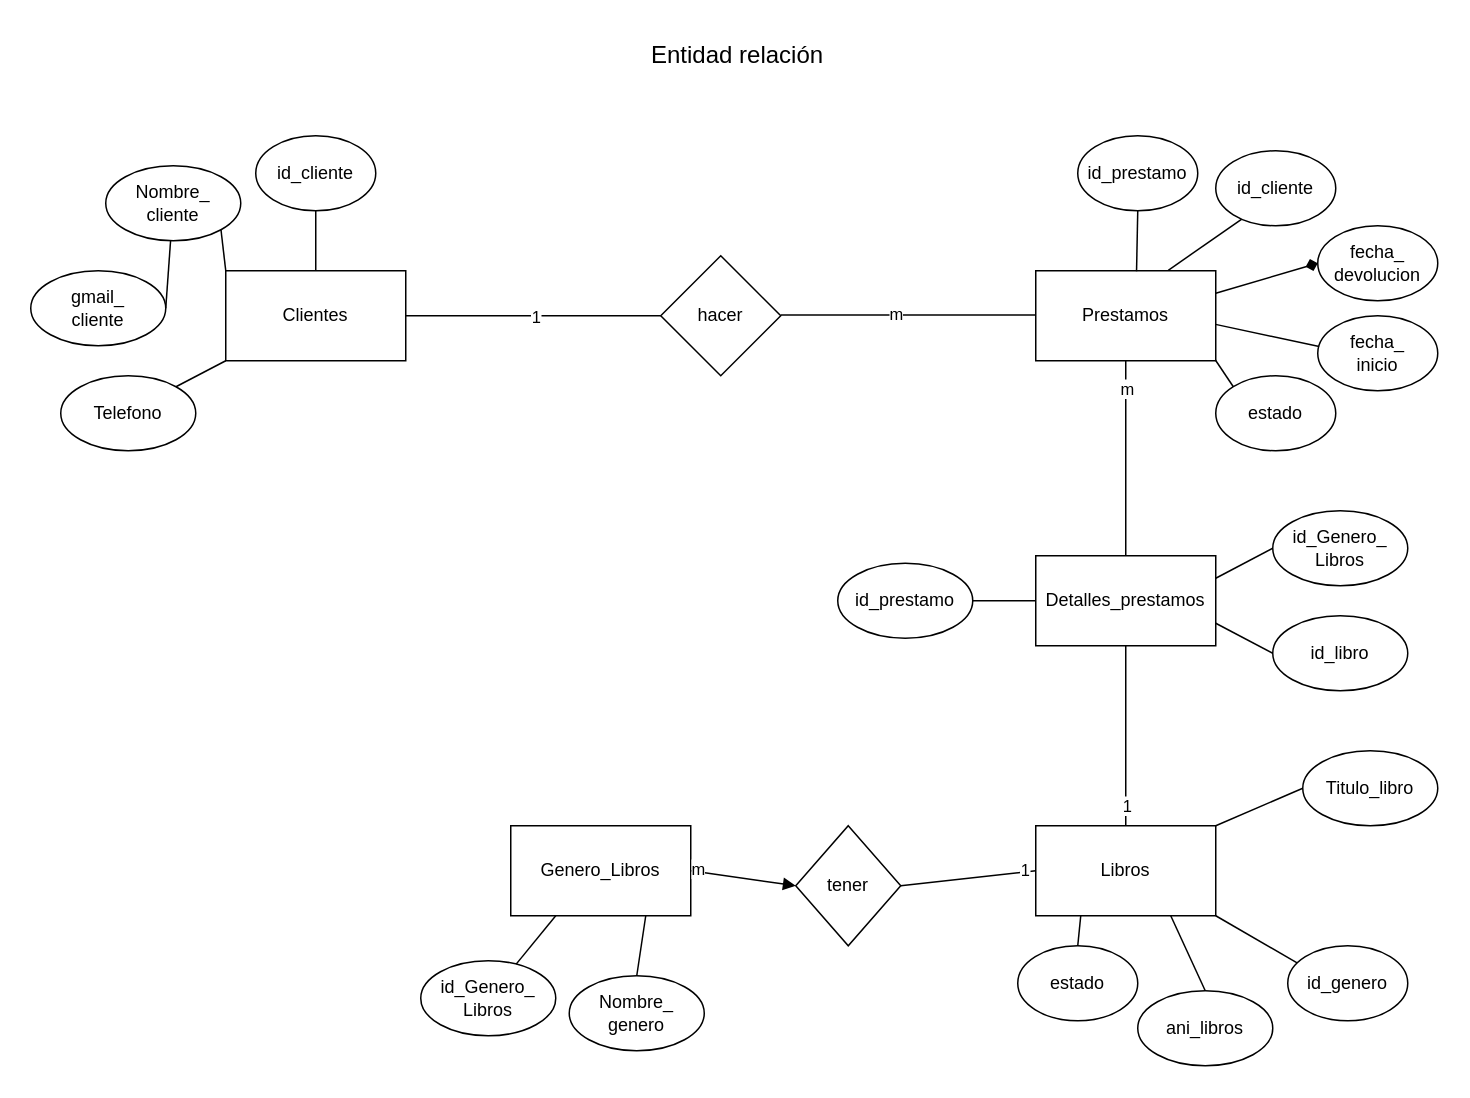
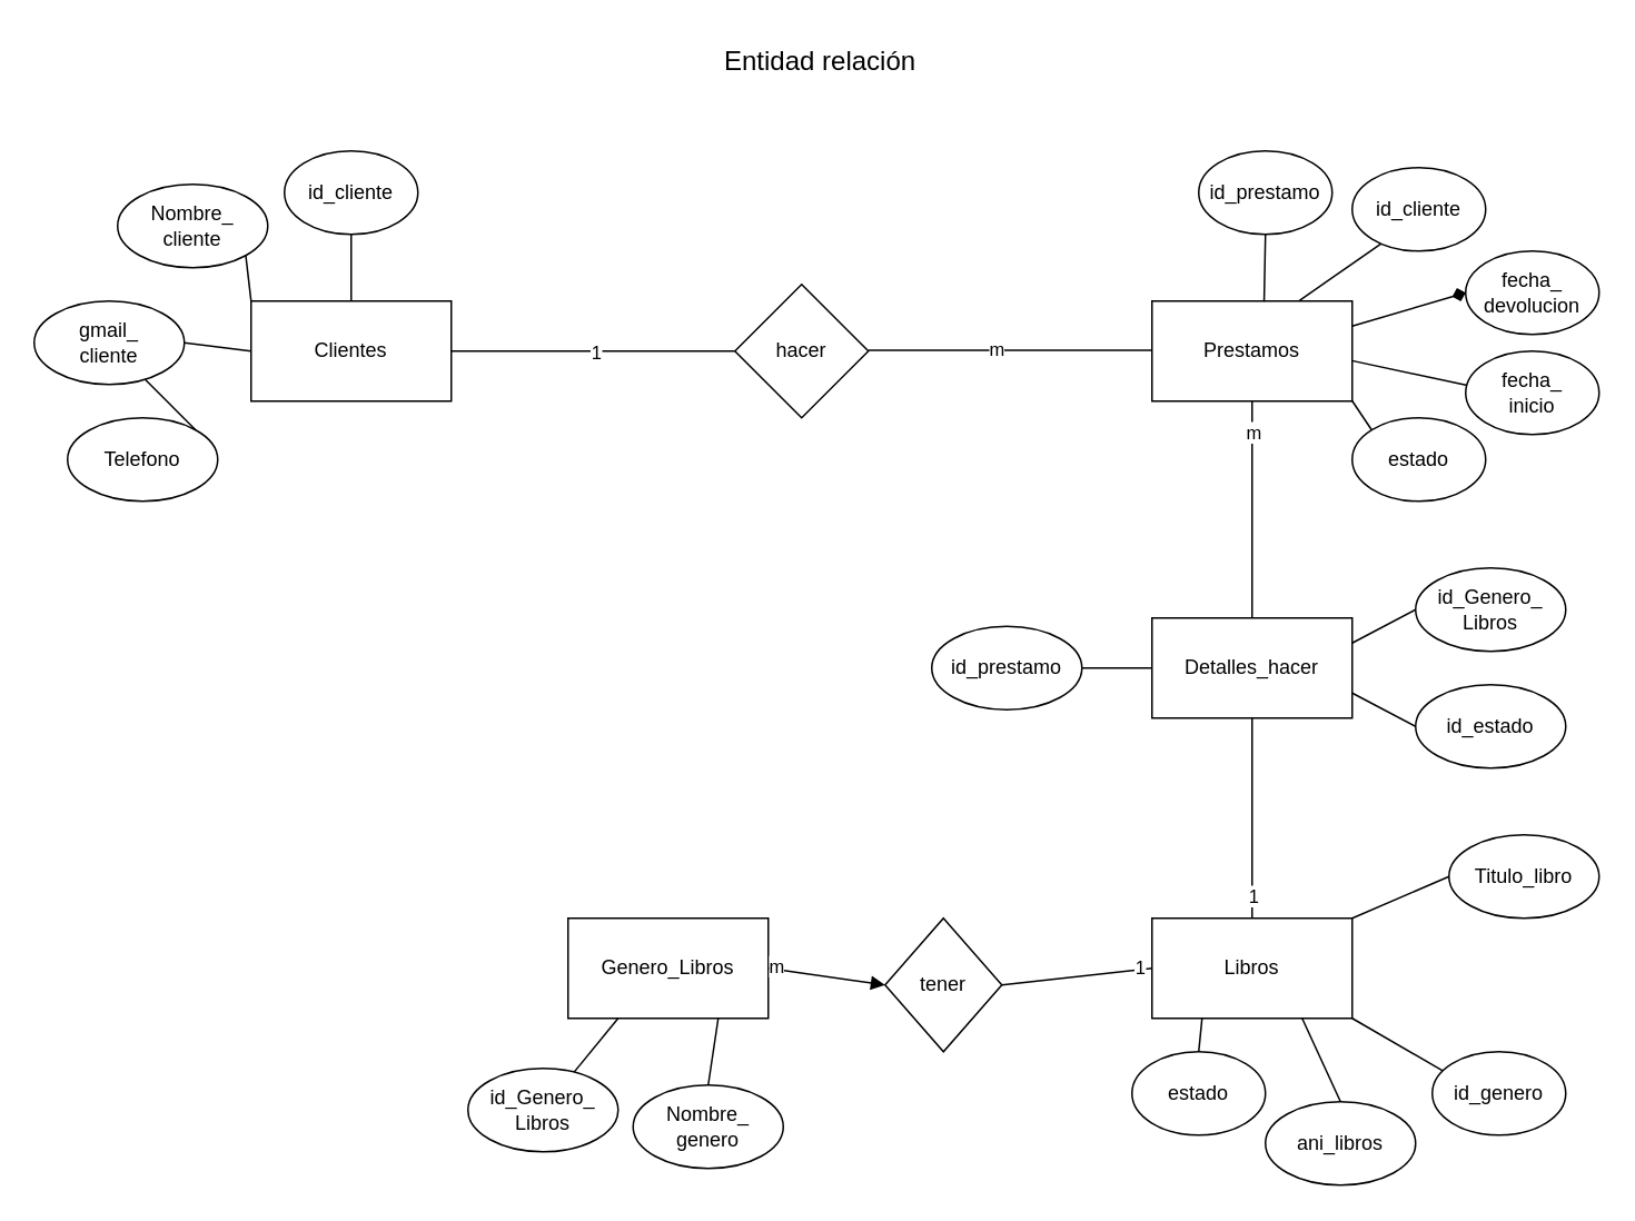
  <mxCell id="0" />
  <mxCell id="1" parent="0" />
  <mxCell id="2" value="Entidad relación" style="text;whiteSpace=wrap;fontSize=16;" parent="1" vertex="1"><mxGeometry x="432" y="20" width="124" height="20" as="geometry" /></mxCell>
  <mxCell id="3" value="Genero_Libros" style="rounded=0;whiteSpace=wrap;html=1;" parent="1" vertex="1"><mxGeometry x="340" y="550" width="120" height="60" as="geometry" /></mxCell>
  <mxCell id="4" value="Clientes" style="rounded=0;whiteSpace=wrap;html=1;" parent="1" vertex="1"><mxGeometry x="150" y="180" width="120" height="60" as="geometry" /></mxCell>
  <mxCell id="5" value="Libros" style="rounded=0;whiteSpace=wrap;html=1;" parent="1" vertex="1"><mxGeometry x="690" y="550" width="120" height="60" as="geometry" /></mxCell>
  <mxCell id="6" value="Prestamos" style="rounded=0;whiteSpace=wrap;html=1;" parent="1" vertex="1"><mxGeometry x="690" y="180" width="120" height="60" as="geometry" /></mxCell>
- <mxCell id="7" value="Detalles_prestamos" style="rounded=0;whiteSpace=wrap;html=1;" parent="1" vertex="1"><mxGeometry x="690" y="370" width="120" height="60" as="geometry" /></mxCell>
+ <mxCell id="7" value="Detalles_hacer" style="rounded=0;whiteSpace=wrap;html=1;" parent="1" vertex="1"><mxGeometry x="690" y="370" width="120" height="60" as="geometry" /></mxCell>
  <mxCell id="8" value="id_cliente" style="ellipse;whiteSpace=wrap;html=1;" parent="1" vertex="1"><mxGeometry x="170" y="90" width="80" height="50" as="geometry" /></mxCell>
  <mxCell id="9" value="id_prestamo" style="ellipse;whiteSpace=wrap;html=1;" parent="1" vertex="1"><mxGeometry x="718" y="90" width="80" height="50" as="geometry" /></mxCell>
  <mxCell id="10" value="id_Genero_&lt;br&gt;Libros" style="ellipse;whiteSpace=wrap;html=1;" parent="1" vertex="1"><mxGeometry x="280" y="640" width="90" height="50" as="geometry" /></mxCell>
  <mxCell id="11" value="Nombre_&lt;br&gt;cliente" style="ellipse;whiteSpace=wrap;html=1;" parent="1" vertex="1"><mxGeometry x="70" y="110" width="90" height="50" as="geometry" /></mxCell>
  <mxCell id="12" value="Telefono" style="ellipse;whiteSpace=wrap;html=1;" parent="1" vertex="1"><mxGeometry x="40" y="250" width="90" height="50" as="geometry" /></mxCell>
  <mxCell id="13" value="gmail_&lt;br&gt;cliente" style="ellipse;whiteSpace=wrap;html=1;" parent="1" vertex="1"><mxGeometry x="20" y="180" width="90" height="50" as="geometry" /></mxCell>
  <mxCell id="14" value="id_Genero_&lt;br&gt;Libros" style="ellipse;whiteSpace=wrap;html=1;" parent="1" vertex="1"><mxGeometry x="848" y="340" width="90" height="50" as="geometry" /></mxCell>
  <mxCell id="15" value="Titulo_libro" style="ellipse;whiteSpace=wrap;html=1;" parent="1" vertex="1"><mxGeometry x="868" y="500" width="90" height="50" as="geometry" /></mxCell>
  <mxCell id="16" value="ani_libros" style="ellipse;whiteSpace=wrap;html=1;" parent="1" vertex="1"><mxGeometry x="758" y="660" width="90" height="50" as="geometry" /></mxCell>
  <mxCell id="17" value="Nombre_&lt;br&gt;genero" style="ellipse;whiteSpace=wrap;html=1;" parent="1" vertex="1"><mxGeometry x="379" y="650" width="90" height="50" as="geometry" /></mxCell>
  <mxCell id="18" value="id_genero" style="ellipse;whiteSpace=wrap;html=1;" parent="1" vertex="1"><mxGeometry x="858" y="630" width="80" height="50" as="geometry" /></mxCell>
  <mxCell id="19" value="estado" style="ellipse;whiteSpace=wrap;html=1;" parent="1" vertex="1"><mxGeometry x="678" y="630" width="80" height="50" as="geometry" /></mxCell>
  <mxCell id="20" value="estado" style="ellipse;whiteSpace=wrap;html=1;" parent="1" vertex="1"><mxGeometry x="810" y="250" width="80" height="50" as="geometry" /></mxCell>
  <mxCell id="21" value="fecha_&lt;br&gt;inicio" style="ellipse;whiteSpace=wrap;html=1;" parent="1" vertex="1"><mxGeometry x="878" y="210" width="80" height="50" as="geometry" /></mxCell>
  <mxCell id="22" value="fecha_&lt;br&gt;devolucion" style="ellipse;whiteSpace=wrap;html=1;" parent="1" vertex="1"><mxGeometry x="878" y="150" width="80" height="50" as="geometry" /></mxCell>
  <mxCell id="23" value="id_cliente" style="ellipse;whiteSpace=wrap;html=1;" parent="1" vertex="1"><mxGeometry x="810" y="100" width="80" height="50" as="geometry" /></mxCell>
- <mxCell id="24" value="id_libro" style="ellipse;whiteSpace=wrap;html=1;" parent="1" vertex="1"><mxGeometry x="848" y="410" width="90" height="50" as="geometry" /></mxCell>
+ <mxCell id="24" value="id_estado" style="ellipse;whiteSpace=wrap;html=1;" parent="1" vertex="1"><mxGeometry x="848" y="410" width="90" height="50" as="geometry" /></mxCell>
  <mxCell id="25" value="id_prestamo" style="ellipse;whiteSpace=wrap;html=1;" parent="1" vertex="1"><mxGeometry x="558" y="375" width="90" height="50" as="geometry" /></mxCell>
  <mxCell id="26" value="hacer" style="rhombus;whiteSpace=wrap;html=1;" parent="1" vertex="1"><mxGeometry x="440" y="170" width="80" height="80" as="geometry" /></mxCell>
  <mxCell id="27" value="" style="endArrow=none;html=1;rounded=0;entryX=1;entryY=0.5;entryDx=0;entryDy=0;exitX=0;exitY=0.5;exitDx=0;exitDy=0;" parent="1" source="26" target="4" edge="1"><mxGeometry width="50" height="50" relative="1" as="geometry"><mxPoint x="170" y="300" as="sourcePoint" /><mxPoint x="220" y="250" as="targetPoint" /></mxGeometry></mxCell>
  <mxCell id="28" value="1" style="edgeLabel;html=1;align=center;verticalAlign=middle;resizable=0;points=[];" parent="27" connectable="0" vertex="1"><mxGeometry x="-0.01" relative="1" as="geometry"><mxPoint as="offset" /></mxGeometry></mxCell>
  <mxCell id="29" value="" style="endArrow=none;html=1;rounded=0;entryX=1;entryY=0.5;entryDx=0;entryDy=0;exitX=0;exitY=0.5;exitDx=0;exitDy=0;" parent="1" edge="1"><mxGeometry width="50" height="50" relative="1" as="geometry"><mxPoint x="690" y="209.57" as="sourcePoint" /><mxPoint x="520" y="209.57" as="targetPoint" /></mxGeometry></mxCell>
  <mxCell id="30" value="m" style="edgeLabel;html=1;align=center;verticalAlign=middle;resizable=0;points=[];" parent="29" connectable="0" vertex="1"><mxGeometry x="0.108" y="-1" relative="1" as="geometry"><mxPoint as="offset" /></mxGeometry></mxCell>
  <mxCell id="31" value="" style="endArrow=none;html=1;rounded=0;entryX=0.5;entryY=1;entryDx=0;entryDy=0;exitX=0.56;exitY=0.005;exitDx=0;exitDy=0;exitPerimeter=0;" parent="1" source="6" target="9" edge="1"><mxGeometry width="50" height="50" relative="1" as="geometry"><mxPoint x="540" y="310" as="sourcePoint" /><mxPoint x="590" y="260" as="targetPoint" /></mxGeometry></mxCell>
  <mxCell id="32" value="" style="endArrow=none;html=1;rounded=0;entryX=0.214;entryY=0.915;entryDx=0;entryDy=0;entryPerimeter=0;exitX=0.736;exitY=-0.005;exitDx=0;exitDy=0;exitPerimeter=0;" parent="1" source="6" target="23" edge="1"><mxGeometry width="50" height="50" relative="1" as="geometry"><mxPoint x="770" y="180" as="sourcePoint" /><mxPoint x="820" y="130" as="targetPoint" /></mxGeometry></mxCell>
  <mxCell id="33" value="" style="endArrow=diamond;html=1;rounded=0;entryX=0;entryY=0.5;entryDx=0;entryDy=0;exitX=1;exitY=0.25;exitDx=0;exitDy=0;" parent="1" source="6" target="22" edge="1"><mxGeometry width="50" height="50" relative="1" as="geometry"><mxPoint x="820" y="230" as="sourcePoint" /><mxPoint x="870" y="180" as="targetPoint" /></mxGeometry></mxCell>
  <mxCell id="34" value="" style="endArrow=none;html=1;rounded=0;entryX=0.012;entryY=0.41;entryDx=0;entryDy=0;entryPerimeter=0;exitX=0.999;exitY=0.596;exitDx=0;exitDy=0;exitPerimeter=0;" parent="1" source="6" target="21" edge="1"><mxGeometry width="50" height="50" relative="1" as="geometry"><mxPoint x="840" y="250" as="sourcePoint" /><mxPoint x="890" y="200" as="targetPoint" /></mxGeometry></mxCell>
  <mxCell id="35" value="" style="endArrow=none;html=1;rounded=0;entryX=0.999;entryY=0.994;entryDx=0;entryDy=0;entryPerimeter=0;exitX=0;exitY=0;exitDx=0;exitDy=0;" parent="1" source="20" target="6" edge="1"><mxGeometry width="50" height="50" relative="1" as="geometry"><mxPoint x="790" y="290" as="sourcePoint" /><mxPoint x="840" y="240" as="targetPoint" /></mxGeometry></mxCell>
  <mxCell id="36" value="" style="endArrow=none;html=1;rounded=0;entryX=1;entryY=1;entryDx=0;entryDy=0;" parent="1" target="11" edge="1"><mxGeometry width="50" height="50" relative="1" as="geometry"><mxPoint x="150" y="180" as="sourcePoint" /><mxPoint x="130" y="170" as="targetPoint" /></mxGeometry></mxCell>
- <mxCell id="37" value="" style="endArrow=none;html=1;rounded=0;exitX=1;exitY=0.5;exitDx=0;exitDy=0;" parent="1" source="13" target="11" edge="1"><mxGeometry width="50" height="50" relative="1" as="geometry"><mxPoint y="240" as="sourcePoint" x="80" /><mxPoint x="130" y="190" as="targetPoint" /></mxGeometry></mxCell>
- <mxCell id="38" value="" style="endArrow=none;html=1;rounded=0;entryX=0;entryY=1;entryDx=0;entryDy=0;exitX=1;exitY=0;exitDx=0;exitDy=0;" parent="1" source="12" target="4" edge="1"><mxGeometry width="50" height="50" relative="1" as="geometry"><mxPoint x="110" y="290" as="sourcePoint" /><mxPoint x="160" y="240" as="targetPoint" /></mxGeometry></mxCell>
+ <mxCell id="37" value="" style="endArrow=none;html=1;rounded=0;entryX=0;entryY=0.5;entryDx=0;entryDy=0;exitX=1;exitY=0.5;exitDx=0;exitDy=0;" parent="1" source="13" target="4" edge="1"><mxGeometry width="50" height="50" relative="1" as="geometry"><mxPoint y="240" as="sourcePoint" x="80" /><mxPoint x="130" y="190" as="targetPoint" /></mxGeometry></mxCell>
+ <mxCell id="38" value="" style="endArrow=none;html=1;rounded=0;exitX=1;exitY=0;exitDx=0;exitDy=0;" parent="1" source="12" target="13" edge="1"><mxGeometry width="50" height="50" relative="1" as="geometry"><mxPoint x="110" y="290" as="sourcePoint" /><mxPoint x="160" y="240" as="targetPoint" /></mxGeometry></mxCell>
  <mxCell id="39" value="" style="endArrow=none;html=1;rounded=0;entryX=0.5;entryY=1;entryDx=0;entryDy=0;exitX=0.5;exitY=0;exitDx=0;exitDy=0;" parent="1" source="4" target="8" edge="1"><mxGeometry width="50" height="50" relative="1" as="geometry"><mxPoint x="170" y="200" as="sourcePoint" /><mxPoint x="220" y="150" as="targetPoint" /></mxGeometry></mxCell>
  <mxCell id="40" value="" style="endArrow=none;html=1;rounded=0;entryX=0.5;entryY=1;entryDx=0;entryDy=0;exitX=0.5;exitY=0;exitDx=0;exitDy=0;" parent="1" source="7" target="6" edge="1"><mxGeometry width="50" height="50" relative="1" as="geometry"><mxPoint x="680" y="330" as="sourcePoint" /><mxPoint x="730" y="280" as="targetPoint" /></mxGeometry></mxCell>
  <mxCell id="41" value="m" style="edgeLabel;html=1;align=center;verticalAlign=middle;resizable=0;points=[];" parent="40" connectable="0" vertex="1"><mxGeometry x="0.725" relative="1" as="geometry"><mxPoint as="offset" /></mxGeometry></mxCell>
  <mxCell id="42" value="" style="endArrow=none;html=1;rounded=0;exitX=1;exitY=0.5;exitDx=0;exitDy=0;" parent="1" source="25" edge="1"><mxGeometry width="50" height="50" relative="1" as="geometry"><mxPoint x="640" y="450" as="sourcePoint" /><mxPoint x="690" y="400" as="targetPoint" /></mxGeometry></mxCell>
  <mxCell id="43" value="" style="endArrow=none;html=1;rounded=0;entryX=0;entryY=0.5;entryDx=0;entryDy=0;exitX=1;exitY=0.75;exitDx=0;exitDy=0;" parent="1" source="7" target="24" edge="1"><mxGeometry width="50" height="50" relative="1" as="geometry"><mxPoint x="780" y="490" as="sourcePoint" /><mxPoint x="830" y="440" as="targetPoint" /></mxGeometry></mxCell>
  <mxCell id="44" value="" style="endArrow=none;html=1;rounded=0;entryX=0;entryY=0.5;entryDx=0;entryDy=0;exitX=1;exitY=0.25;exitDx=0;exitDy=0;" parent="1" source="7" target="14" edge="1"><mxGeometry width="50" height="50" relative="1" as="geometry"><mxPoint x="800" y="410" as="sourcePoint" /><mxPoint x="850" y="360" as="targetPoint" /></mxGeometry></mxCell>
  <mxCell id="45" value="" style="endArrow=none;html=1;rounded=0;entryX=0.5;entryY=1;entryDx=0;entryDy=0;exitX=0.5;exitY=0;exitDx=0;exitDy=0;" parent="1" source="5" target="7" edge="1"><mxGeometry width="50" height="50" relative="1" as="geometry"><mxPoint x="710" y="500" as="sourcePoint" /><mxPoint x="760" y="450" as="targetPoint" /></mxGeometry></mxCell>
  <mxCell id="46" value="1" style="edgeLabel;html=1;align=center;verticalAlign=middle;resizable=0;points=[];" parent="45" connectable="0" vertex="1"><mxGeometry x="-0.769" relative="1" as="geometry"><mxPoint as="offset" /></mxGeometry></mxCell>
  <mxCell id="47" value="" style="endArrow=none;html=1;rounded=0;entryX=1;entryY=0;entryDx=0;entryDy=0;exitX=0;exitY=0.5;exitDx=0;exitDy=0;" parent="1" source="15" target="5" edge="1"><mxGeometry width="50" height="50" relative="1" as="geometry"><mxPoint x="750" y="660" as="sourcePoint" /><mxPoint x="800" y="610" as="targetPoint" /></mxGeometry></mxCell>
  <mxCell id="48" value="" style="endArrow=none;html=1;rounded=0;entryX=1;entryY=1;entryDx=0;entryDy=0;exitX=0.078;exitY=0.228;exitDx=0;exitDy=0;exitPerimeter=0;" parent="1" source="18" target="5" edge="1"><mxGeometry width="50" height="50" relative="1" as="geometry"><mxPoint x="760" y="650" as="sourcePoint" /><mxPoint x="810" y="600" as="targetPoint" /></mxGeometry></mxCell>
  <mxCell id="49" value="" style="endArrow=none;html=1;rounded=0;entryX=0.75;entryY=1;entryDx=0;entryDy=0;exitX=0.5;exitY=0;exitDx=0;exitDy=0;" parent="1" source="16" target="5" edge="1"><mxGeometry width="50" height="50" relative="1" as="geometry"><mxPoint x="750" y="670" as="sourcePoint" /><mxPoint x="800" y="620" as="targetPoint" /></mxGeometry></mxCell>
  <mxCell id="50" value="" style="endArrow=none;html=1;rounded=0;entryX=0.25;entryY=1;entryDx=0;entryDy=0;exitX=0.5;exitY=0;exitDx=0;exitDy=0;" parent="1" source="19" target="5" edge="1"><mxGeometry width="50" height="50" relative="1" as="geometry"><mxPoint x="690" y="660" as="sourcePoint" /><mxPoint x="740" y="610" as="targetPoint" /></mxGeometry></mxCell>
  <mxCell id="51" value="" style="endArrow=none;html=1;rounded=0;entryX=0;entryY=0.5;entryDx=0;entryDy=0;exitX=1;exitY=0.5;exitDx=0;exitDy=0;" parent="1" source="57" target="5" edge="1"><mxGeometry width="50" height="50" relative="1" as="geometry"><mxPoint x="590" y="630" as="sourcePoint" /><mxPoint x="640" y="580" as="targetPoint" /></mxGeometry></mxCell>
  <mxCell id="52" value="1" style="edgeLabel;html=1;align=center;verticalAlign=middle;resizable=0;points=[];" parent="51" connectable="0" vertex="1"><mxGeometry x="0.842" y="1" relative="1" as="geometry"><mxPoint as="offset" /></mxGeometry></mxCell>
  <mxCell id="53" value="" style="endArrow=none;html=1;rounded=0;" parent="1" source="10" edge="1"><mxGeometry width="50" height="50" relative="1" as="geometry"><mxPoint x="320" y="660" as="sourcePoint" /><mxPoint x="370" y="610" as="targetPoint" /></mxGeometry></mxCell>
  <mxCell id="54" value="" style="endArrow=none;html=1;rounded=0;exitX=0.5;exitY=0;exitDx=0;exitDy=0;" parent="1" source="17" edge="1"><mxGeometry width="50" height="50" relative="1" as="geometry"><mxPoint x="380" y="660" as="sourcePoint" /><mxPoint x="430" y="610" as="targetPoint" /></mxGeometry></mxCell>
  <mxCell id="55" value="" style="endArrow=block;html=1;rounded=0;entryX=0;entryY=0.5;entryDx=0;entryDy=0;exitX=1;exitY=0.5;exitDx=0;exitDy=0;" edge="1" parent="1" source="3" target="57"><mxGeometry width="50" height="50" relative="1" as="geometry"><mxPoint x="460" y="580" as="sourcePoint" /><mxPoint x="690" y="580" as="targetPoint" /></mxGeometry></mxCell>
  <mxCell id="56" value="m" style="edgeLabel;html=1;align=center;verticalAlign=middle;resizable=0;points=[];" connectable="0" vertex="1" parent="55"><mxGeometry x="-0.897" y="2" relative="1" as="geometry"><mxPoint as="offset" /></mxGeometry></mxCell>
  <mxCell id="57" value="tener" style="rhombus;whiteSpace=wrap;html=1;" parent="1" vertex="1"><mxGeometry x="530" y="550" width="70" height="80" as="geometry" /></mxCell>
